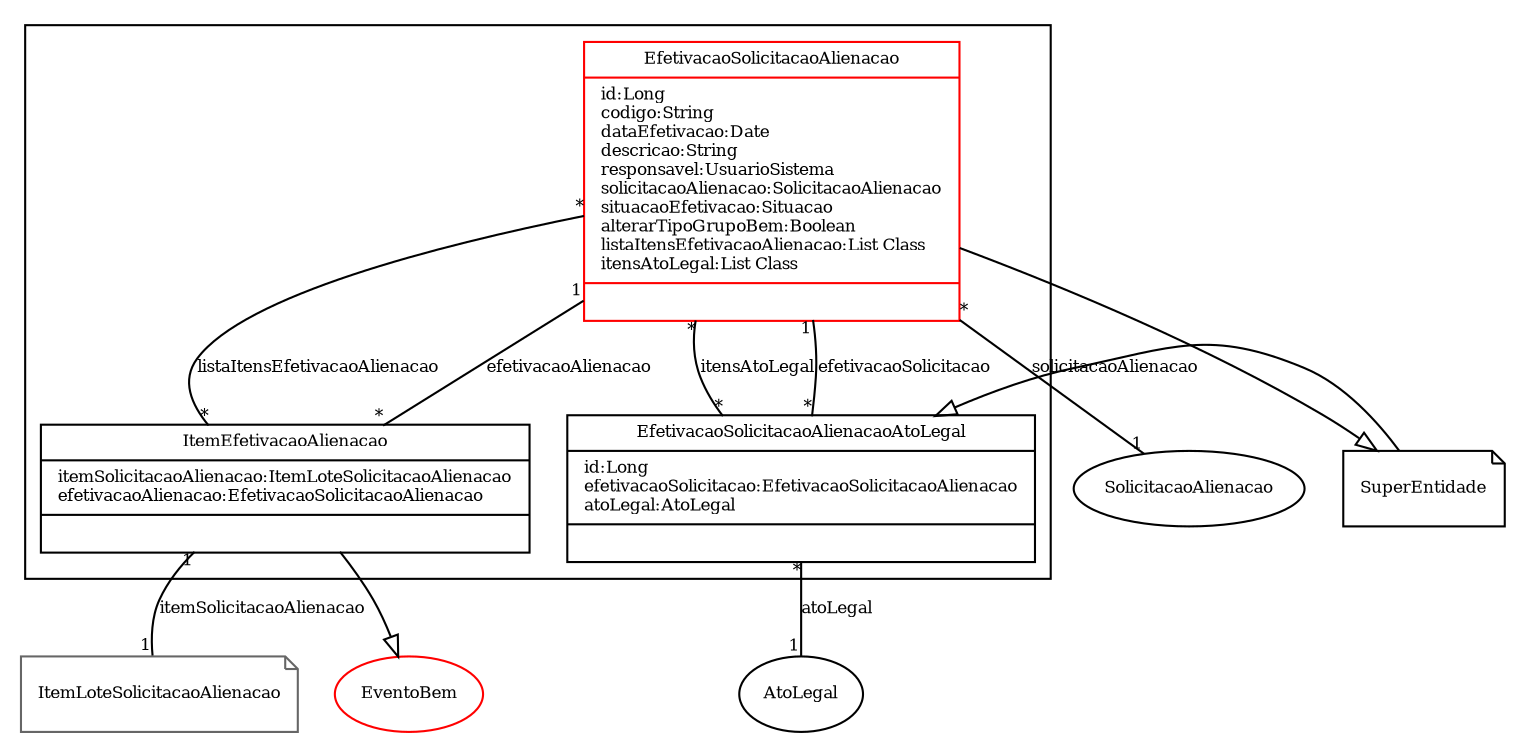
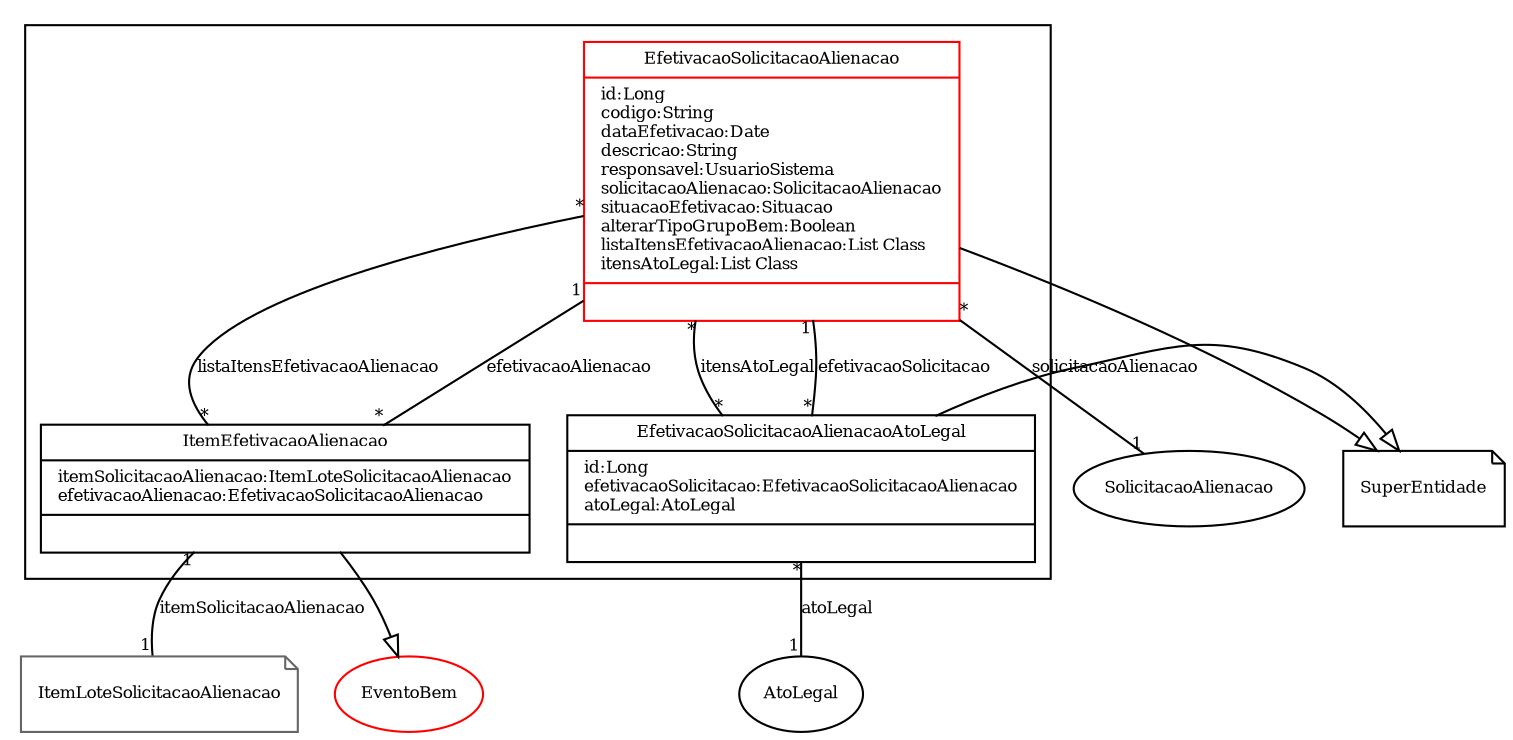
  digraph {
    fontname="Times-Roman"
    fontsize=8
    node [color=black fontname="Times-Roman" fontsize=8 shape=record]
    edge [arrowhead=none fontname="Times-Roman" fontsize=8 headlabel=1 taillabel="*"]
    n1 [color=red label="{EfetivacaoSolicitacaoAlienacao|id:Long\lcodigo:String\ldataEfetivacao:Date\ldescricao:String\lresponsavel:UsuarioSistema\lsolicitacaoAlienacao:SolicitacaoAlienacao\lsituacaoEfetivacao:Situacao\lalterarTipoGrupoBem:Boolean\llistaItensEfetivacaoAlienacao:List Class\litensAtoLegal:List Class\l|\l}"]
    n2 [label="{ItemEfetivacaoAlienacao|itemSolicitacaoAlienacao:ItemLoteSolicitacaoAlienacao\lefetivacaoAlienacao:EfetivacaoSolicitacaoAlienacao\l|\l}"]
    n3 [label="{EfetivacaoSolicitacaoAlienacaoAtoLegal|id:Long\lefetivacaoSolicitacao:EfetivacaoSolicitacaoAlienacao\latoLegal:AtoLegal\l|\l}"]
    SolicitacaoAlienacao [shape=ellipse]
    SuperEntidade [shape=note]
    ItemLoteSolicitacaoAlienacao [color=gray40 shape=note]
    EventoBem [color=red shape=ellipse]
    AtoLegal [shape=ellipse]
    subgraph cluster_1 {
      n1
      n2
      n3
    }
    n1 -> n2 [headlabel="*" label=listaItensEfetivacaoAlienacao]
    n1 -> n3 [headlabel="*" label=itensAtoLegal]
    n1 -> SolicitacaoAlienacao [label=solicitacaoAlienacao]
    n1 -> SuperEntidade [arrowhead=empty headlabel="" taillabel=""]
    n2 -> n1 [label=efetivacaoAlienacao]
    n2 -> ItemLoteSolicitacaoAlienacao [label=itemSolicitacaoAlienacao taillabel=1]
    n2 -> EventoBem [arrowhead=empty headlabel="" taillabel=""]
    n3 -> n1 [label=efetivacaoSolicitacao]
-   SuperEntidade -> n3 [arrowhead=empty headlabel="" taillabel=""]
+   n3 -> SuperEntidade [arrowhead=empty headlabel="" taillabel=""]
    n3 -> AtoLegal [label=atoLegal]
  }
